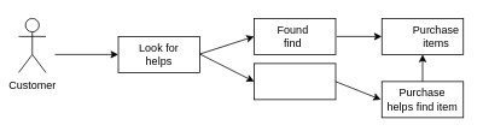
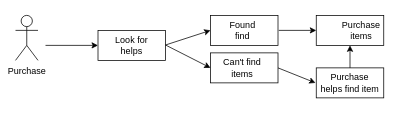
  <mxCell id="0" />
  <mxCell id="1" parent="0" />
- <mxCell id="2" value="Customer" style="shape=umlActor;verticalLabelPosition=bottom;verticalAlign=top;html=1;outlineConnect=0;" vertex="1" parent="1"><mxGeometry x="20" y="20" width="30" height="60" as="geometry" /></mxCell>
+ <mxCell id="2" value="Purchase" style="shape=umlActor;verticalLabelPosition=bottom;verticalAlign=top;html=1;outlineConnect=0;" vertex="1" parent="1"><mxGeometry x="20" y="20" width="30" height="60" as="geometry" /></mxCell>
  <mxCell id="3" value="" style="endArrow=classic;html=1;" edge="1" parent="1" target="4"><mxGeometry width="50" height="50" relative="1" as="geometry"><mxPoint x="60" y="60" as="sourcePoint" /><mxPoint x="130" y="0" as="targetPoint" /><Array as="points"><mxPoint x="100" y="60" /></Array></mxGeometry></mxCell>
  <mxCell id="4" value="" style="rounded=0;whiteSpace=wrap;html=1;" vertex="1" parent="1"><mxGeometry x="130" y="40" width="90" height="40" as="geometry" /></mxCell>
  <mxCell id="5" value="" style="rounded=0;whiteSpace=wrap;html=1;" vertex="1" parent="1"><mxGeometry x="421" y="90" width="90" height="40" as="geometry" /></mxCell>
  <mxCell id="6" value="" style="rounded=0;whiteSpace=wrap;html=1;" vertex="1" parent="1"><mxGeometry x="280" y="70" width="90" height="40" as="geometry" /></mxCell>
  <mxCell id="7" value="Look for helps" style="text;html=1;strokeColor=none;fillColor=none;align=center;verticalAlign=middle;whiteSpace=wrap;rounded=0;" vertex="1" parent="1"><mxGeometry x="140" y="50" width="70" height="20" as="geometry" /></mxCell>
+ <mxCell id="8" value="Can't find items" style="text;html=1;strokeColor=none;fillColor=none;align=center;verticalAlign=middle;whiteSpace=wrap;rounded=0;" vertex="1" parent="1"><mxGeometry x="295" y="80" width="55" height="20" as="geometry" /></mxCell>
  <mxCell id="9" value="" style="endArrow=classic;html=1;entryX=0;entryY=0.5;entryDx=0;entryDy=0;" edge="1" parent="1" target="11"><mxGeometry width="50" height="50" relative="1" as="geometry"><mxPoint x="220" y="59.5" as="sourcePoint" /><mxPoint x="280" y="59.5" as="targetPoint" /></mxGeometry></mxCell>
  <mxCell id="10" value="" style="endArrow=classic;html=1;entryX=0;entryY=0.5;entryDx=0;entryDy=0;" edge="1" parent="1" target="6"><mxGeometry width="50" height="50" relative="1" as="geometry"><mxPoint x="220" y="59.5" as="sourcePoint" /><mxPoint x="280" y="59.5" as="targetPoint" /></mxGeometry></mxCell>
  <mxCell id="11" value="" style="rounded=0;whiteSpace=wrap;html=1;" vertex="1" parent="1"><mxGeometry x="280" y="20" width="90" height="40" as="geometry" /></mxCell>
  <mxCell id="12" value="Found find" style="text;html=1;strokeColor=none;fillColor=none;align=center;verticalAlign=middle;whiteSpace=wrap;rounded=0;" vertex="1" parent="1"><mxGeometry x="302.5" y="30" width="40" height="20" as="geometry" /></mxCell>
  <mxCell id="13" value="" style="endArrow=classic;html=1;" edge="1" parent="1"><mxGeometry width="50" height="50" relative="1" as="geometry"><mxPoint x="370" y="90" as="sourcePoint" /><mxPoint x="420" y="110" as="targetPoint" /></mxGeometry></mxCell>
  <mxCell id="14" value="" style="endArrow=classic;html=1;" edge="1" parent="1"><mxGeometry width="50" height="50" relative="1" as="geometry"><mxPoint x="371" y="40" as="sourcePoint" /><mxPoint x="421" y="40" as="targetPoint" /></mxGeometry></mxCell>
  <mxCell id="15" value="" style="rounded=0;whiteSpace=wrap;html=1;" vertex="1" parent="1"><mxGeometry x="421" y="20" width="90" height="40" as="geometry" /></mxCell>
  <mxCell id="16" value="" style="endArrow=classic;html=1;entryX=0.5;entryY=1;entryDx=0;entryDy=0;exitX=0.5;exitY=0;exitDx=0;exitDy=0;" edge="1" parent="1" source="5" target="15"><mxGeometry width="50" height="50" relative="1" as="geometry"><mxPoint x="461" y="69" as="sourcePoint" /><mxPoint x="511" y="69" as="targetPoint" /></mxGeometry></mxCell>
  <mxCell id="17" value="Purchase items" style="text;html=1;strokeColor=none;fillColor=none;align=center;verticalAlign=middle;whiteSpace=wrap;rounded=0;" vertex="1" parent="1"><mxGeometry x="461" y="30" width="40" height="20" as="geometry" /></mxCell>
  <mxCell id="18" value="Purchase helps find item" style="text;html=1;strokeColor=none;fillColor=none;align=center;verticalAlign=middle;whiteSpace=wrap;rounded=0;" vertex="1" parent="1"><mxGeometry x="426" y="100" width="80" height="20" as="geometry" /></mxCell>
